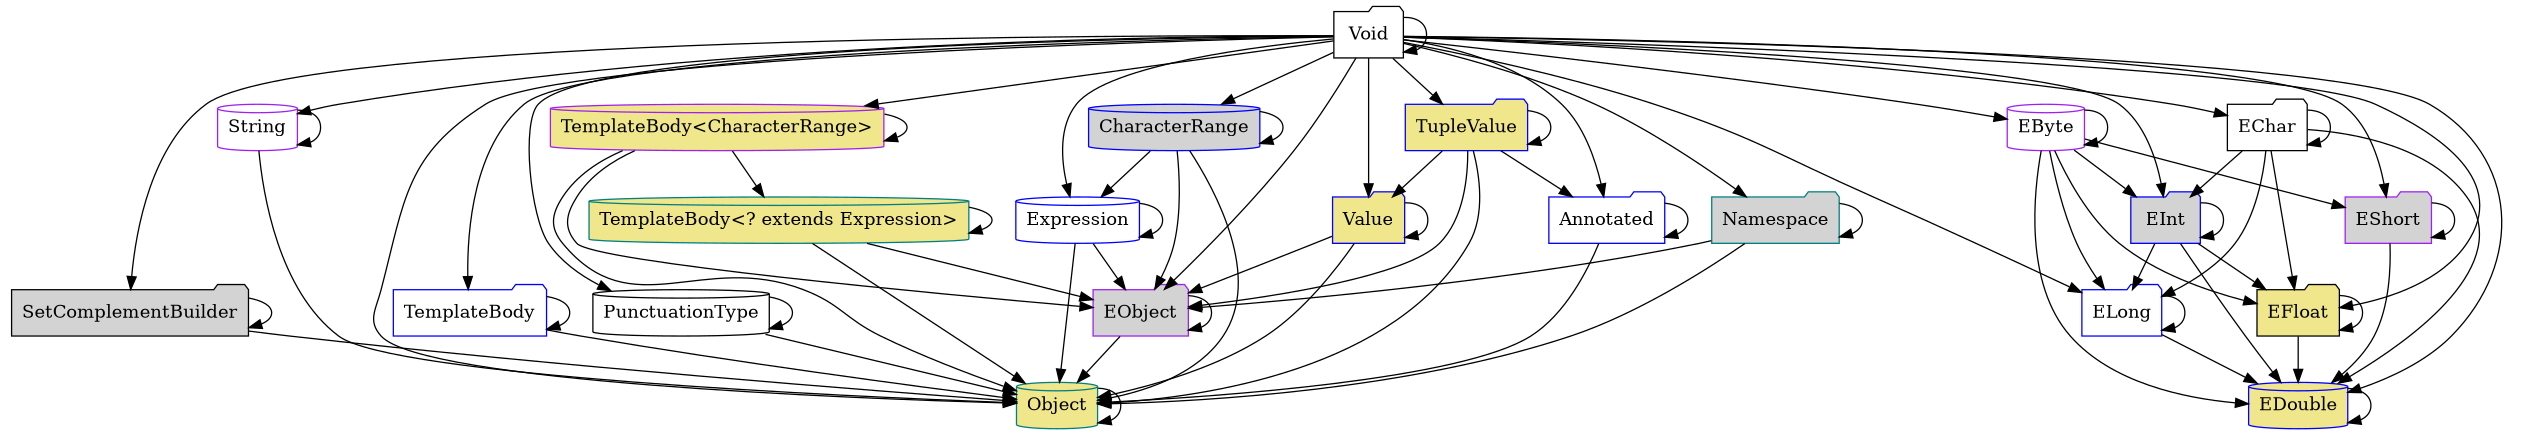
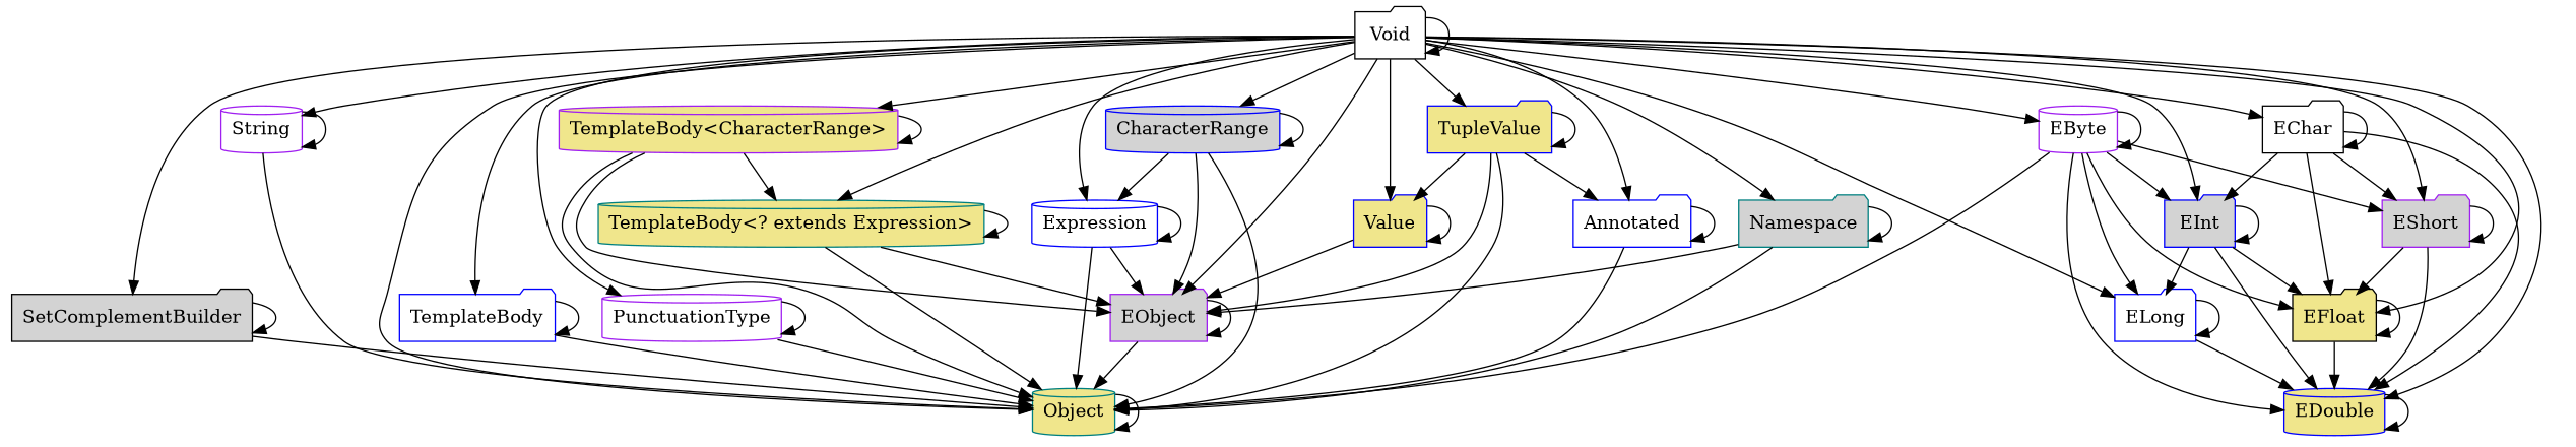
  digraph {
    node [color=blue fillcolor=white shape=folder style=filled]
    n1 [color=purple fillcolor=lightgrey label=EObject]
    n2 [color=teal fillcolor=khaki label=Object shape=cylinder]
    n3 [label=TemplateBody]
    n4 [fillcolor=khaki label=Value]
-   n5 [color=black label=PunctuationType shape=cylinder]
+   n5 [color=purple label=PunctuationType shape=cylinder]
    n6 [color=purple fillcolor=khaki label="TemplateBody<CharacterRange>" shape=cylinder]
    n7 [color=teal fillcolor=khaki label="TemplateBody<? extends Expression>" shape=cylinder]
    n8 [color=black fillcolor=lightgrey label=SetComplementBuilder]
    n9 [color=black label=Void]
    n10 [fillcolor=lightgrey label=EInt]
    n11 [color=purple fillcolor=lightgrey label=EShort]
    n12 [color=black fillcolor=khaki label=EFloat]
    n13 [color=purple label=String shape=cylinder]
    n14 [color=purple label=EByte shape=cylinder]
    n15 [fillcolor=khaki label=TupleValue]
    n16 [color=teal fillcolor=lightgrey label=Namespace]
    n17 [label=Expression shape=cylinder]
    n18 [color=black label=EChar]
    n19 [label=ELong]
    n20 [fillcolor=khaki label=EDouble shape=cylinder]
    n21 [label=Annotated]
    n22 [fillcolor=lightgrey label=CharacterRange shape=cylinder]
    n1 -> n1
    n1 -> n2
    n2 -> n2
    n3 -> n2
    n3 -> n3
    n4 -> n1
-   n4 -> n2
+   n14 -> n2
    n4 -> n4
    n5 -> n2
    n5 -> n5
    n6 -> n1
    n6 -> n2
    n6 -> n6
    n6 -> n7
    n7 -> n1
    n7 -> n2
    n7 -> n7
    n8 -> n2
    n8 -> n8
    n9 -> n1
    n9 -> n2
    n9 -> n3
    n9 -> n4
    n9 -> n5
    n9 -> n6
+   n9 -> n7
    n9 -> n8
    n9 -> n9
    n9 -> n10
    n9 -> n11
    n9 -> n12
    n9 -> n13
    n9 -> n14
    n9 -> n15
    n9 -> n16
    n9 -> n17
    n9 -> n18
    n9 -> n19
    n9 -> n20
    n9 -> n21
    n9 -> n22
    n10 -> n10
    n10 -> n12
    n10 -> n19
    n10 -> n20
    n11 -> n11
+   n11 -> n12
    n11 -> n20
    n12 -> n12
    n12 -> n20
    n13 -> n2
    n13 -> n13
    n14 -> n10
    n14 -> n11
    n14 -> n12
    n14 -> n14
    n14 -> n19
    n14 -> n20
    n15 -> n1
    n15 -> n2
    n15 -> n4
    n15 -> n15
    n15 -> n21
    n16 -> n1
    n16 -> n2
    n16 -> n16
    n17 -> n1
    n17 -> n2
    n17 -> n17
    n18 -> n10
    n18 -> n12
    n18 -> n18
-   n18 -> n19
+   n18 -> n11
    n18 -> n20
    n19 -> n19
    n19 -> n20
    n20 -> n20
    n21 -> n2
    n21 -> n21
    n22 -> n1
    n22 -> n2
    n22 -> n17
    n22 -> n22
  }
